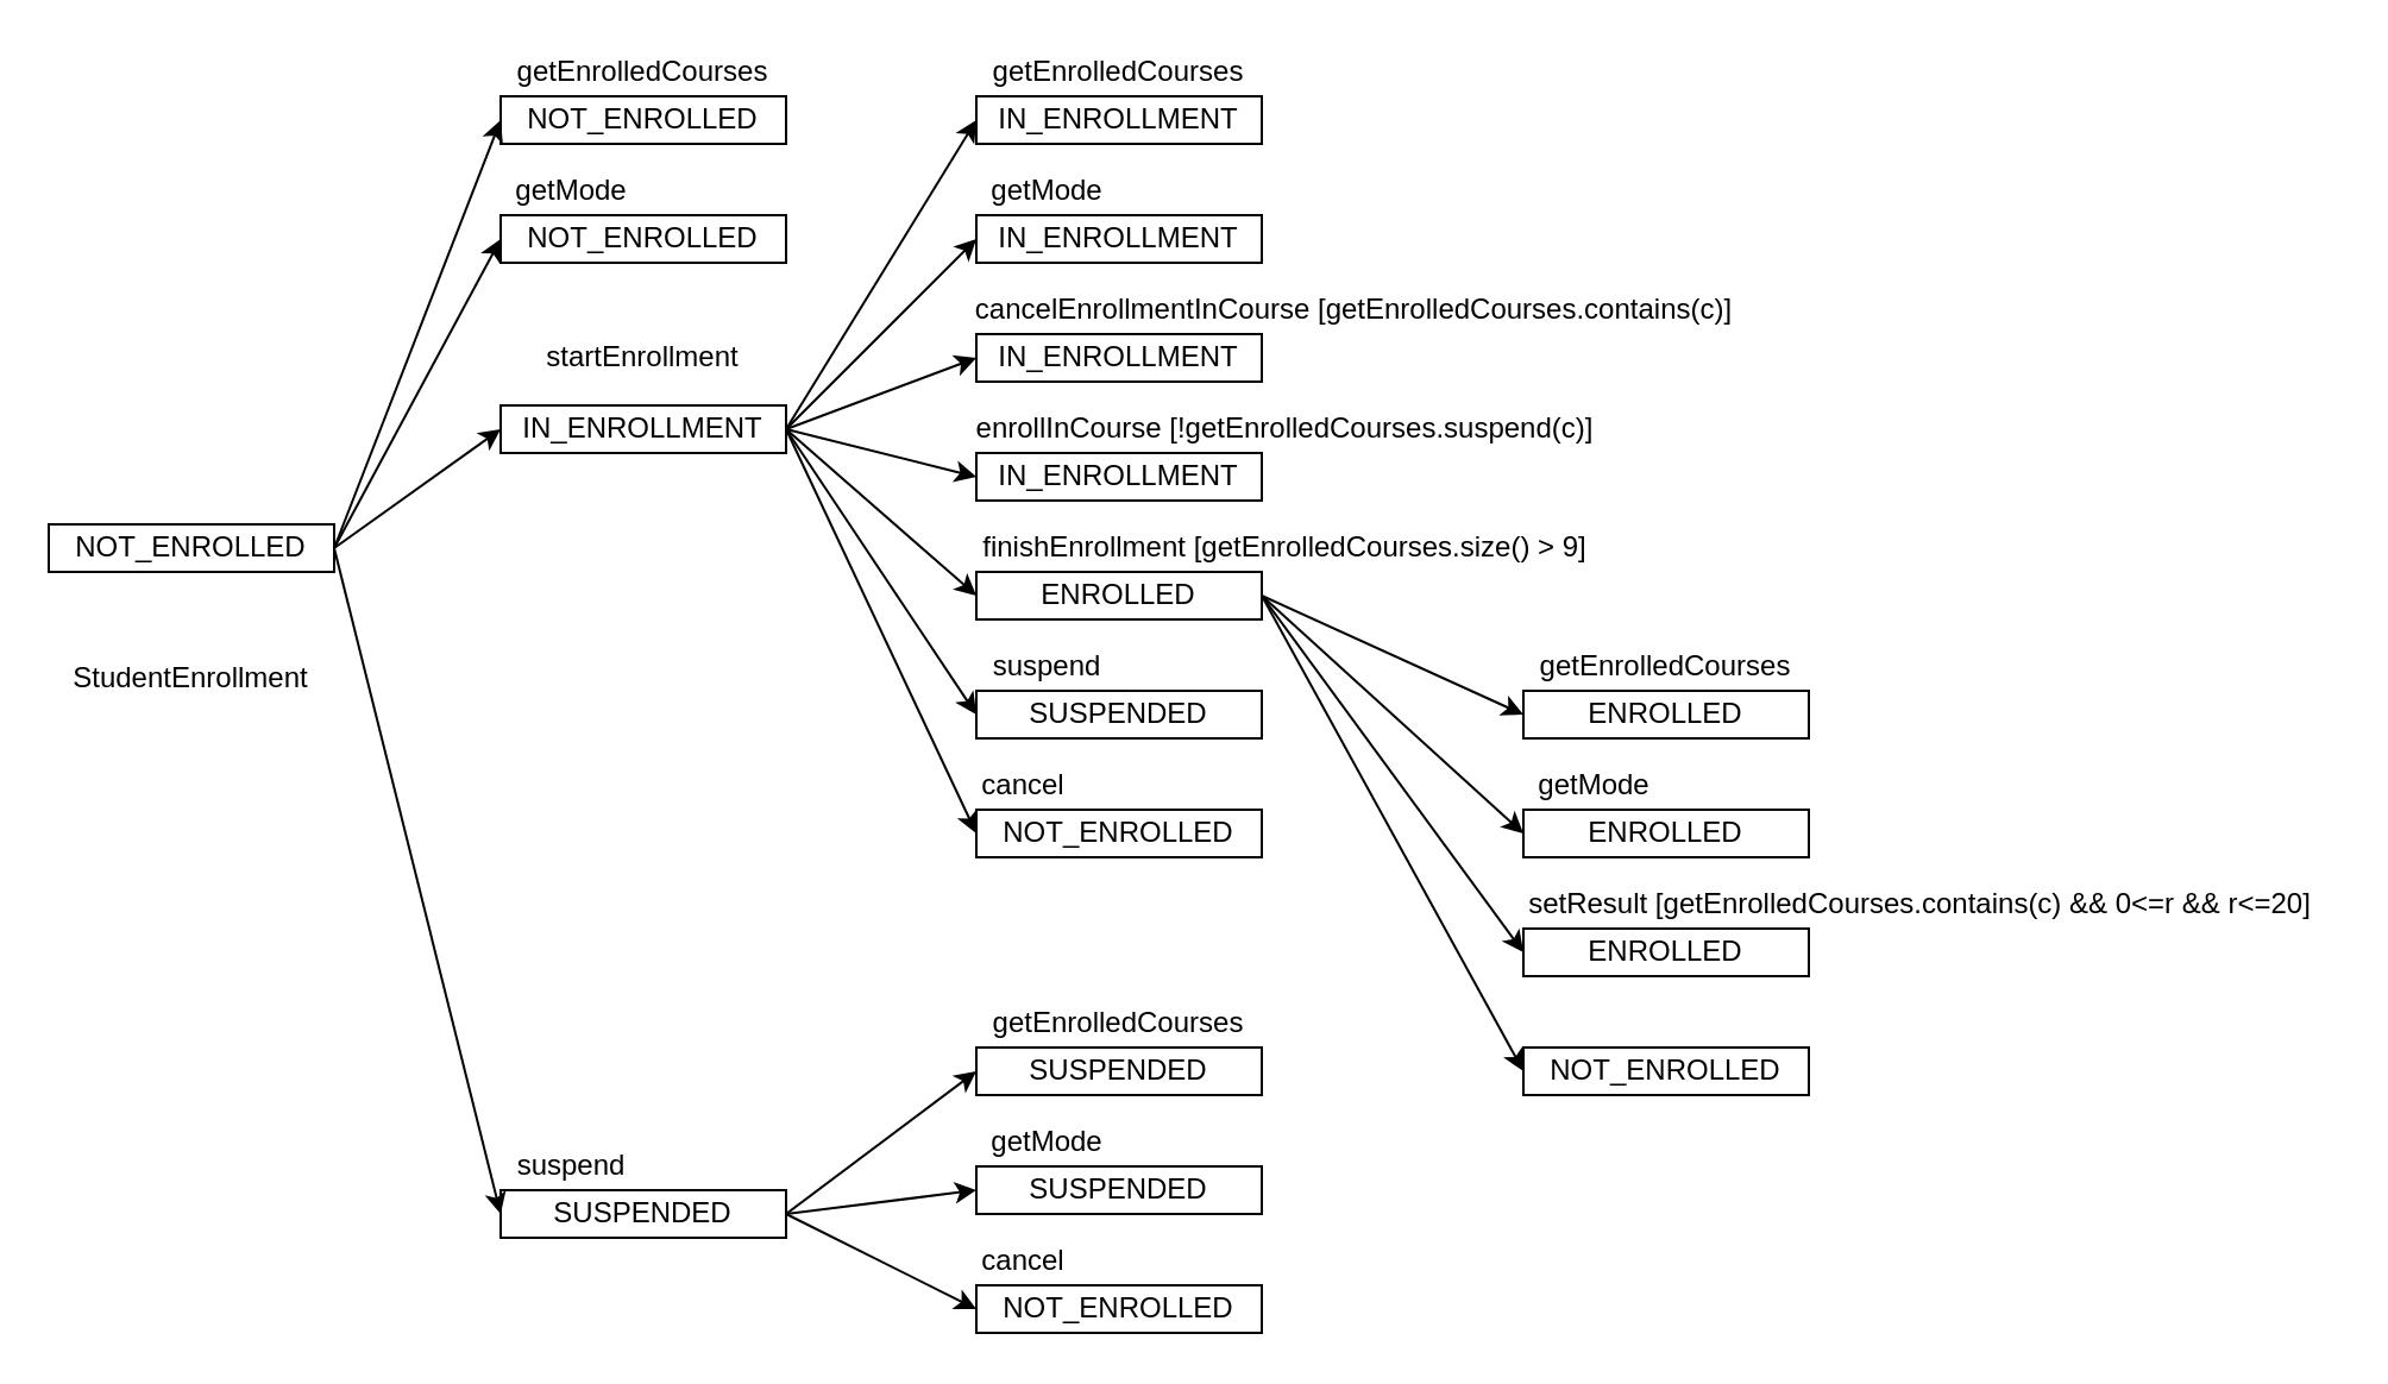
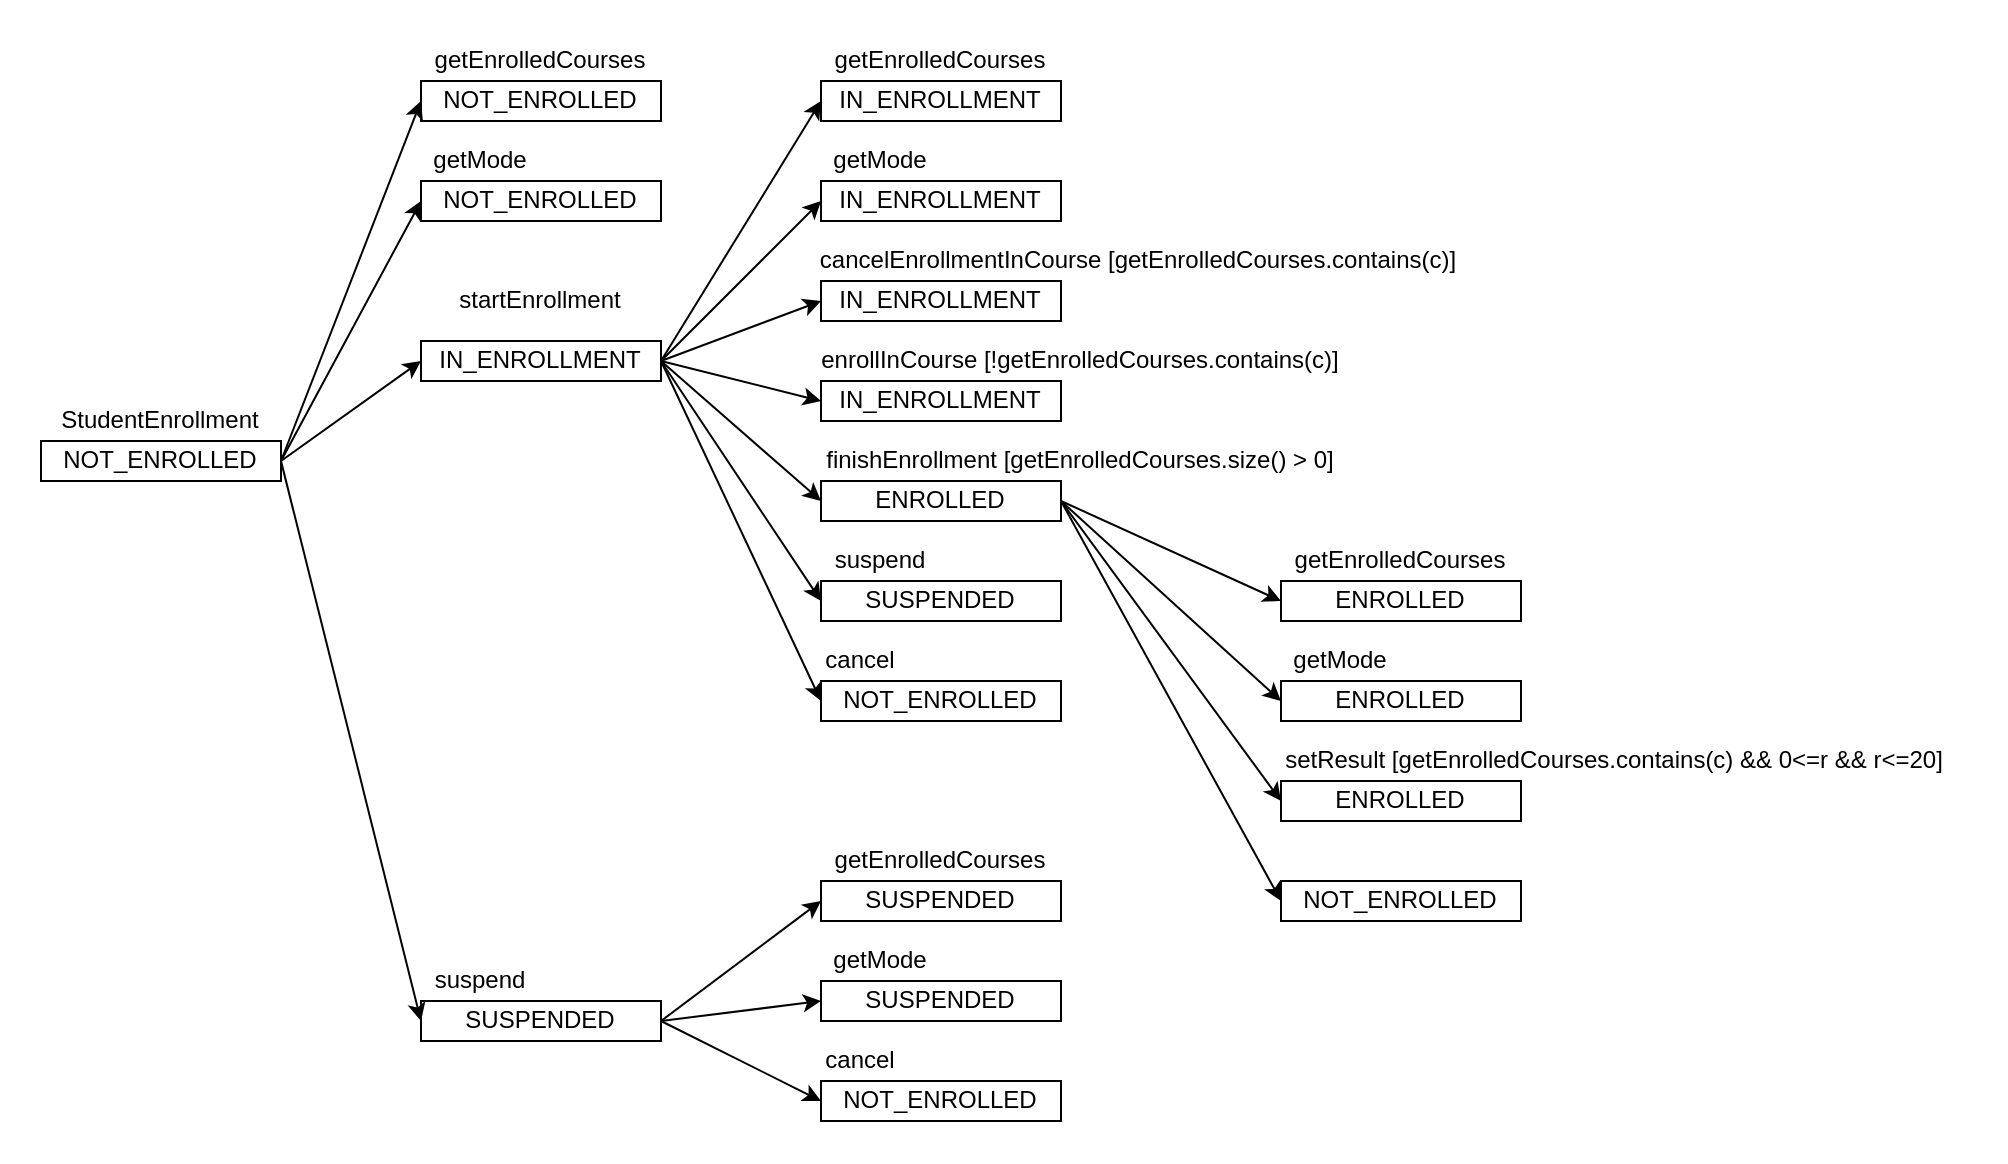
  <mxCell id="0" />
  <mxCell id="1" parent="0" />
  <mxCell id="2" value="NOT_ENROLLED" style="rounded=0;whiteSpace=wrap;html=1;" parent="1" vertex="1"><mxGeometry x="20" y="220" width="120" height="20" as="geometry" /></mxCell>
  <mxCell id="3" value="IN_ENROLLMENT" style="rounded=0;whiteSpace=wrap;html=1;" parent="1" vertex="1"><mxGeometry x="210" y="170" width="120" height="20" as="geometry" /></mxCell>
  <mxCell id="4" value="ENROLLED" style="rounded=0;whiteSpace=wrap;html=1;" parent="1" vertex="1"><mxGeometry x="410" y="240" width="120" height="20" as="geometry" /></mxCell>
  <mxCell id="5" value="SUSPENDED" style="rounded=0;whiteSpace=wrap;html=1;" parent="1" vertex="1"><mxGeometry x="210" y="500" width="120" height="20" as="geometry" /></mxCell>
- <mxCell id="6" value="&lt;font style=&quot;font-size: 12px&quot;&gt;StudentEnrollment&lt;/font&gt;" style="text;html=1;strokeColor=none;fillColor=none;align=center;verticalAlign=middle;whiteSpace=wrap;rounded=0;imageAspect=1;" parent="1" vertex="1"><mxGeometry x="25" y="275" width="110" height="20" as="geometry" /></mxCell>
+ <mxCell id="6" value="&lt;font style=&quot;font-size: 12px&quot;&gt;StudentEnrollment&lt;/font&gt;" style="text;html=1;strokeColor=none;fillColor=none;align=center;verticalAlign=middle;whiteSpace=wrap;rounded=0;imageAspect=1;" parent="1" vertex="1"><mxGeometry x="25" y="200" width="110" height="20" as="geometry" /></mxCell>
  <mxCell id="7" value="getEnrolledCourses&lt;br&gt;" style="text;html=1;strokeColor=none;fillColor=none;align=center;verticalAlign=middle;whiteSpace=wrap;rounded=0;" parent="1" vertex="1"><mxGeometry x="250" y="20" width="40" height="20" as="geometry" /></mxCell>
  <mxCell id="8" value="&lt;font style=&quot;font-size: 12px&quot;&gt;getMode&lt;/font&gt;" style="text;html=1;strokeColor=none;fillColor=none;align=center;verticalAlign=middle;whiteSpace=wrap;rounded=0;" parent="1" vertex="1"><mxGeometry x="220" y="70" width="40" height="20" as="geometry" /></mxCell>
  <mxCell id="9" value="cancel&lt;br&gt;" style="text;html=1;strokeColor=none;fillColor=none;align=center;verticalAlign=middle;whiteSpace=wrap;rounded=0;" parent="1" vertex="1"><mxGeometry x="410" y="320" width="40" height="20" as="geometry" /></mxCell>
  <mxCell id="10" value="suspend" style="text;html=1;strokeColor=none;fillColor=none;align=center;verticalAlign=middle;whiteSpace=wrap;rounded=0;" parent="1" vertex="1"><mxGeometry x="220" y="480" width="40" height="20" as="geometry" /></mxCell>
  <mxCell id="11" value="startEnrollment" style="text;html=1;strokeColor=none;fillColor=none;align=center;verticalAlign=middle;whiteSpace=wrap;rounded=0;" parent="1" vertex="1"><mxGeometry x="250" y="140" width="40" height="20" as="geometry" /></mxCell>
- <mxCell id="12" value="&lt;span&gt;finishEnrollment [getEnrolledCourses.size() &amp;gt; 9]&lt;/span&gt;" style="text;html=1;strokeColor=none;fillColor=none;align=center;verticalAlign=middle;whiteSpace=wrap;rounded=0;" parent="1" vertex="1"><mxGeometry x="340" y="220" width="400" height="20" as="geometry" /></mxCell>
+ <mxCell id="12" value="&lt;span&gt;finishEnrollment [getEnrolledCourses.size() &amp;gt; 0]&lt;/span&gt;" style="text;html=1;strokeColor=none;fillColor=none;align=center;verticalAlign=middle;whiteSpace=wrap;rounded=0;" parent="1" vertex="1"><mxGeometry x="340" y="220" width="400" height="20" as="geometry" /></mxCell>
  <mxCell id="13" value="setResult [getEnrolledCourses.contains(c) &amp;amp;&amp;amp; 0&amp;lt;=r &amp;amp;&amp;amp; r&amp;lt;=20]" style="text;html=1;strokeColor=none;fillColor=none;align=center;verticalAlign=middle;whiteSpace=wrap;rounded=0;" parent="1" vertex="1"><mxGeometry x="632" y="370" width="350" height="20" as="geometry" /></mxCell>
- <mxCell id="14" value="enrollInCourse [!getEnrolledCourses.suspend(c)]" style="text;html=1;strokeColor=none;fillColor=none;align=center;verticalAlign=middle;whiteSpace=wrap;rounded=0;" parent="1" vertex="1"><mxGeometry x="405" y="170" width="270" height="20" as="geometry" /></mxCell>
+ <mxCell id="14" value="enrollInCourse [!getEnrolledCourses.contains(c)]" style="text;html=1;strokeColor=none;fillColor=none;align=center;verticalAlign=middle;whiteSpace=wrap;rounded=0;" parent="1" vertex="1"><mxGeometry x="405" y="170" width="270" height="20" as="geometry" /></mxCell>
  <mxCell id="15" value="cancelEnrollmentInCourse&amp;nbsp;[getEnrolledCourses.contains(c)]" style="text;html=1;strokeColor=none;fillColor=none;align=center;verticalAlign=middle;whiteSpace=wrap;rounded=0;" parent="1" vertex="1"><mxGeometry x="549" y="120" width="40" height="20" as="geometry" /></mxCell>
  <mxCell id="16" value="NOT_ENROLLED" style="rounded=0;whiteSpace=wrap;html=1;" parent="1" vertex="1"><mxGeometry x="210" y="90" width="120" height="20" as="geometry" /></mxCell>
  <mxCell id="17" value="NOT_ENROLLED" style="rounded=0;whiteSpace=wrap;html=1;" parent="1" vertex="1"><mxGeometry x="210" y="40" width="120" height="20" as="geometry" /></mxCell>
  <mxCell id="18" value="" style="endArrow=classic;html=1;exitX=1;exitY=0.5;exitDx=0;exitDy=0;entryX=0;entryY=0.5;entryDx=0;entryDy=0;" parent="1" source="2" target="17" edge="1"><mxGeometry width="50" height="50" relative="1" as="geometry"><mxPoint x="210" y="230" as="sourcePoint" /><mxPoint x="200" y="55" as="targetPoint" /></mxGeometry></mxCell>
  <mxCell id="19" value="" style="endArrow=classic;html=1;exitX=1;exitY=0.5;exitDx=0;exitDy=0;entryX=0;entryY=0.5;entryDx=0;entryDy=0;" parent="1" source="2" target="3" edge="1"><mxGeometry width="50" height="50" relative="1" as="geometry"><mxPoint x="130" y="360" as="sourcePoint" /><mxPoint x="180" y="310" as="targetPoint" /></mxGeometry></mxCell>
  <mxCell id="20" value="" style="endArrow=classic;html=1;exitX=1;exitY=0.5;exitDx=0;exitDy=0;entryX=0;entryY=0.5;entryDx=0;entryDy=0;" parent="1" source="2" target="16" edge="1"><mxGeometry width="50" height="50" relative="1" as="geometry"><mxPoint x="150" y="450" as="sourcePoint" /><mxPoint x="200" y="400" as="targetPoint" /></mxGeometry></mxCell>
  <mxCell id="21" value="" style="endArrow=classic;html=1;exitX=1;exitY=0.5;exitDx=0;exitDy=0;entryX=0;entryY=0.5;entryDx=0;entryDy=0;" parent="1" source="3" target="36" edge="1"><mxGeometry width="50" height="50" relative="1" as="geometry"><mxPoint x="140" y="530" as="sourcePoint" /><mxPoint x="190" y="480" as="targetPoint" /></mxGeometry></mxCell>
  <mxCell id="22" value="" style="endArrow=classic;html=1;exitX=1;exitY=0.5;exitDx=0;exitDy=0;entryX=0;entryY=0.5;entryDx=0;entryDy=0;" parent="1" source="3" target="35" edge="1"><mxGeometry width="50" height="50" relative="1" as="geometry"><mxPoint x="130" y="610" as="sourcePoint" /><mxPoint x="180" y="560" as="targetPoint" /></mxGeometry></mxCell>
  <mxCell id="23" value="" style="endArrow=classic;html=1;exitX=1;exitY=0.5;exitDx=0;exitDy=0;entryX=0;entryY=0.5;entryDx=0;entryDy=0;" parent="1" source="3" target="29" edge="1"><mxGeometry width="50" height="50" relative="1" as="geometry"><mxPoint x="370" y="490" as="sourcePoint" /><mxPoint x="420" y="440" as="targetPoint" /></mxGeometry></mxCell>
  <mxCell id="24" value="" style="endArrow=classic;html=1;exitX=1;exitY=0.5;exitDx=0;exitDy=0;entryX=0;entryY=0.5;entryDx=0;entryDy=0;" parent="1" source="3" target="30" edge="1"><mxGeometry width="50" height="50" relative="1" as="geometry"><mxPoint x="360" y="330" as="sourcePoint" /><mxPoint x="410" y="280" as="targetPoint" /></mxGeometry></mxCell>
  <mxCell id="25" value="" style="endArrow=classic;html=1;exitX=1;exitY=0.5;exitDx=0;exitDy=0;entryX=0;entryY=0.5;entryDx=0;entryDy=0;" parent="1" source="2" target="5" edge="1"><mxGeometry width="50" height="50" relative="1" as="geometry"><mxPoint x="255" y="535" as="sourcePoint" /><mxPoint x="305" y="485" as="targetPoint" /></mxGeometry></mxCell>
  <mxCell id="26" value="" style="endArrow=classic;html=1;exitX=1;exitY=0.5;exitDx=0;exitDy=0;entryX=0;entryY=0.5;entryDx=0;entryDy=0;" parent="1" source="3" target="4" edge="1"><mxGeometry width="50" height="50" relative="1" as="geometry"><mxPoint x="245" y="615" as="sourcePoint" /><mxPoint x="295" y="565" as="targetPoint" /></mxGeometry></mxCell>
  <mxCell id="27" value="" style="endArrow=classic;html=1;exitX=1;exitY=0.5;exitDx=0;exitDy=0;entryX=0;entryY=0.5;entryDx=0;entryDy=0;" parent="1" source="3" target="31" edge="1"><mxGeometry width="50" height="50" relative="1" as="geometry"><mxPoint x="500" y="350" as="sourcePoint" /><mxPoint x="550" y="300" as="targetPoint" /></mxGeometry></mxCell>
  <mxCell id="28" value="" style="endArrow=classic;html=1;exitX=1;exitY=0.5;exitDx=0;exitDy=0;entryX=0;entryY=0.5;entryDx=0;entryDy=0;" parent="1" source="3" target="32" edge="1"><mxGeometry width="50" height="50" relative="1" as="geometry"><mxPoint x="445" y="295" as="sourcePoint" /><mxPoint x="495" y="245" as="targetPoint" /></mxGeometry></mxCell>
  <mxCell id="29" value="IN_ENROLLMENT" style="rounded=0;whiteSpace=wrap;html=1;" parent="1" vertex="1"><mxGeometry x="410" y="190" width="120" height="20" as="geometry" /></mxCell>
  <mxCell id="30" value="IN_ENROLLMENT" style="rounded=0;whiteSpace=wrap;html=1;" parent="1" vertex="1"><mxGeometry x="410" y="140" width="120" height="20" as="geometry" /></mxCell>
  <mxCell id="31" value="IN_ENROLLMENT" style="rounded=0;whiteSpace=wrap;html=1;" parent="1" vertex="1"><mxGeometry x="410" y="90" width="120" height="20" as="geometry" /></mxCell>
  <mxCell id="32" value="IN_ENROLLMENT" style="rounded=0;whiteSpace=wrap;html=1;" parent="1" vertex="1"><mxGeometry x="410" y="40" width="120" height="20" as="geometry" /></mxCell>
  <mxCell id="33" value="getEnrolledCourses&lt;br&gt;" style="text;html=1;strokeColor=none;fillColor=none;align=center;verticalAlign=middle;whiteSpace=wrap;rounded=0;" parent="1" vertex="1"><mxGeometry x="450" y="20" width="40" height="20" as="geometry" /></mxCell>
  <mxCell id="34" value="&lt;font style=&quot;font-size: 12px&quot;&gt;getMode&lt;/font&gt;" style="text;html=1;strokeColor=none;fillColor=none;align=center;verticalAlign=middle;whiteSpace=wrap;rounded=0;" parent="1" vertex="1"><mxGeometry x="420" y="70" width="40" height="20" as="geometry" /></mxCell>
  <mxCell id="35" value="SUSPENDED" style="rounded=0;whiteSpace=wrap;html=1;" parent="1" vertex="1"><mxGeometry x="410" y="290" width="120" height="20" as="geometry" /></mxCell>
  <mxCell id="36" value="NOT_ENROLLED" style="rounded=0;whiteSpace=wrap;html=1;" parent="1" vertex="1"><mxGeometry x="410" y="340" width="120" height="20" as="geometry" /></mxCell>
  <mxCell id="37" value="suspend" style="text;html=1;strokeColor=none;fillColor=none;align=center;verticalAlign=middle;whiteSpace=wrap;rounded=0;" parent="1" vertex="1"><mxGeometry x="420" y="270" width="40" height="20" as="geometry" /></mxCell>
  <mxCell id="38" value="ENROLLED" style="rounded=0;whiteSpace=wrap;html=1;" parent="1" vertex="1"><mxGeometry x="640" y="390" width="120" height="20" as="geometry" /></mxCell>
  <mxCell id="39" value="ENROLLED" style="rounded=0;whiteSpace=wrap;html=1;" parent="1" vertex="1"><mxGeometry x="640" y="340" width="120" height="20" as="geometry" /></mxCell>
  <mxCell id="40" value="ENROLLED" style="rounded=0;whiteSpace=wrap;html=1;" parent="1" vertex="1"><mxGeometry x="640" y="290" width="120" height="20" as="geometry" /></mxCell>
  <mxCell id="41" value="NOT_ENROLLED" style="rounded=0;whiteSpace=wrap;html=1;" parent="1" vertex="1"><mxGeometry x="640" y="440" width="120" height="20" as="geometry" /></mxCell>
  <mxCell id="42" value="SUSPENDED" style="rounded=0;whiteSpace=wrap;html=1;" parent="1" vertex="1"><mxGeometry x="410" y="490" width="120" height="20" as="geometry" /></mxCell>
  <mxCell id="43" value="SUSPENDED" style="rounded=0;whiteSpace=wrap;html=1;" parent="1" vertex="1"><mxGeometry x="410" y="440" width="120" height="20" as="geometry" /></mxCell>
  <mxCell id="44" value="NOT_ENROLLED" style="rounded=0;whiteSpace=wrap;html=1;" parent="1" vertex="1"><mxGeometry x="410" y="540" width="120" height="20" as="geometry" /></mxCell>
  <mxCell id="45" value="getEnrolledCourses&lt;br&gt;" style="text;html=1;strokeColor=none;fillColor=none;align=center;verticalAlign=middle;whiteSpace=wrap;rounded=0;" parent="1" vertex="1"><mxGeometry x="680" y="270" width="40" height="20" as="geometry" /></mxCell>
  <mxCell id="46" value="&lt;font style=&quot;font-size: 12px&quot;&gt;getMode&lt;/font&gt;" style="text;html=1;strokeColor=none;fillColor=none;align=center;verticalAlign=middle;whiteSpace=wrap;rounded=0;" parent="1" vertex="1"><mxGeometry x="650" y="320" width="40" height="20" as="geometry" /></mxCell>
  <mxCell id="47" value="cancel&lt;br&gt;" style="text;html=1;strokeColor=none;fillColor=none;align=center;verticalAlign=middle;whiteSpace=wrap;rounded=0;" parent="1" vertex="1"><mxGeometry x="410" y="520" width="40" height="20" as="geometry" /></mxCell>
  <mxCell id="48" value="getEnrolledCourses&lt;br&gt;" style="text;html=1;strokeColor=none;fillColor=none;align=center;verticalAlign=middle;whiteSpace=wrap;rounded=0;" parent="1" vertex="1"><mxGeometry x="450" y="420" width="40" height="20" as="geometry" /></mxCell>
  <mxCell id="49" value="&lt;font style=&quot;font-size: 12px&quot;&gt;getMode&lt;/font&gt;" style="text;html=1;strokeColor=none;fillColor=none;align=center;verticalAlign=middle;whiteSpace=wrap;rounded=0;" parent="1" vertex="1"><mxGeometry x="420" y="470" width="40" height="20" as="geometry" /></mxCell>
  <mxCell id="50" value="" style="endArrow=classic;html=1;exitX=1;exitY=0.5;exitDx=0;exitDy=0;entryX=0;entryY=0.5;entryDx=0;entryDy=0;" parent="1" source="4" target="39" edge="1"><mxGeometry width="50" height="50" relative="1" as="geometry"><mxPoint x="890" y="195" as="sourcePoint" /><mxPoint x="940" y="145" as="targetPoint" /></mxGeometry></mxCell>
  <mxCell id="51" value="" style="endArrow=classic;html=1;exitX=1;exitY=0.5;exitDx=0;exitDy=0;entryX=0;entryY=0.5;entryDx=0;entryDy=0;" parent="1" source="4" target="41" edge="1"><mxGeometry width="50" height="50" relative="1" as="geometry"><mxPoint x="890" y="275" as="sourcePoint" /><mxPoint x="940" y="225" as="targetPoint" /></mxGeometry></mxCell>
  <mxCell id="52" value="" style="endArrow=classic;html=1;exitX=1;exitY=0.5;exitDx=0;exitDy=0;entryX=0;entryY=0.5;entryDx=0;entryDy=0;" parent="1" source="4" target="38" edge="1"><mxGeometry width="50" height="50" relative="1" as="geometry"><mxPoint x="890" y="355" as="sourcePoint" /><mxPoint x="940" y="305" as="targetPoint" /></mxGeometry></mxCell>
  <mxCell id="53" value="" style="endArrow=classic;html=1;exitX=1;exitY=0.5;exitDx=0;exitDy=0;entryX=0;entryY=0.5;entryDx=0;entryDy=0;" parent="1" source="5" target="43" edge="1"><mxGeometry width="50" height="50" relative="1" as="geometry"><mxPoint x="890" y="435" as="sourcePoint" /><mxPoint x="940" y="385" as="targetPoint" /></mxGeometry></mxCell>
  <mxCell id="54" value="" style="endArrow=classic;html=1;exitX=1;exitY=0.5;exitDx=0;exitDy=0;entryX=0;entryY=0.5;entryDx=0;entryDy=0;" parent="1" source="5" target="42" edge="1"><mxGeometry width="50" height="50" relative="1" as="geometry"><mxPoint x="890" y="515" as="sourcePoint" /><mxPoint x="940" y="465" as="targetPoint" /></mxGeometry></mxCell>
  <mxCell id="55" value="" style="endArrow=classic;html=1;exitX=1;exitY=0.5;exitDx=0;exitDy=0;entryX=0;entryY=0.5;entryDx=0;entryDy=0;" parent="1" source="5" target="44" edge="1"><mxGeometry width="50" height="50" relative="1" as="geometry"><mxPoint x="890" y="595" as="sourcePoint" /><mxPoint x="940" y="545" as="targetPoint" /></mxGeometry></mxCell>
  <mxCell id="56" value="" style="endArrow=classic;html=1;exitX=1;exitY=0.5;exitDx=0;exitDy=0;entryX=0;entryY=0.5;entryDx=0;entryDy=0;" parent="1" source="4" target="40" edge="1"><mxGeometry width="50" height="50" relative="1" as="geometry"><mxPoint x="20" y="670" as="sourcePoint" /><mxPoint x="70" y="620" as="targetPoint" /></mxGeometry></mxCell>
